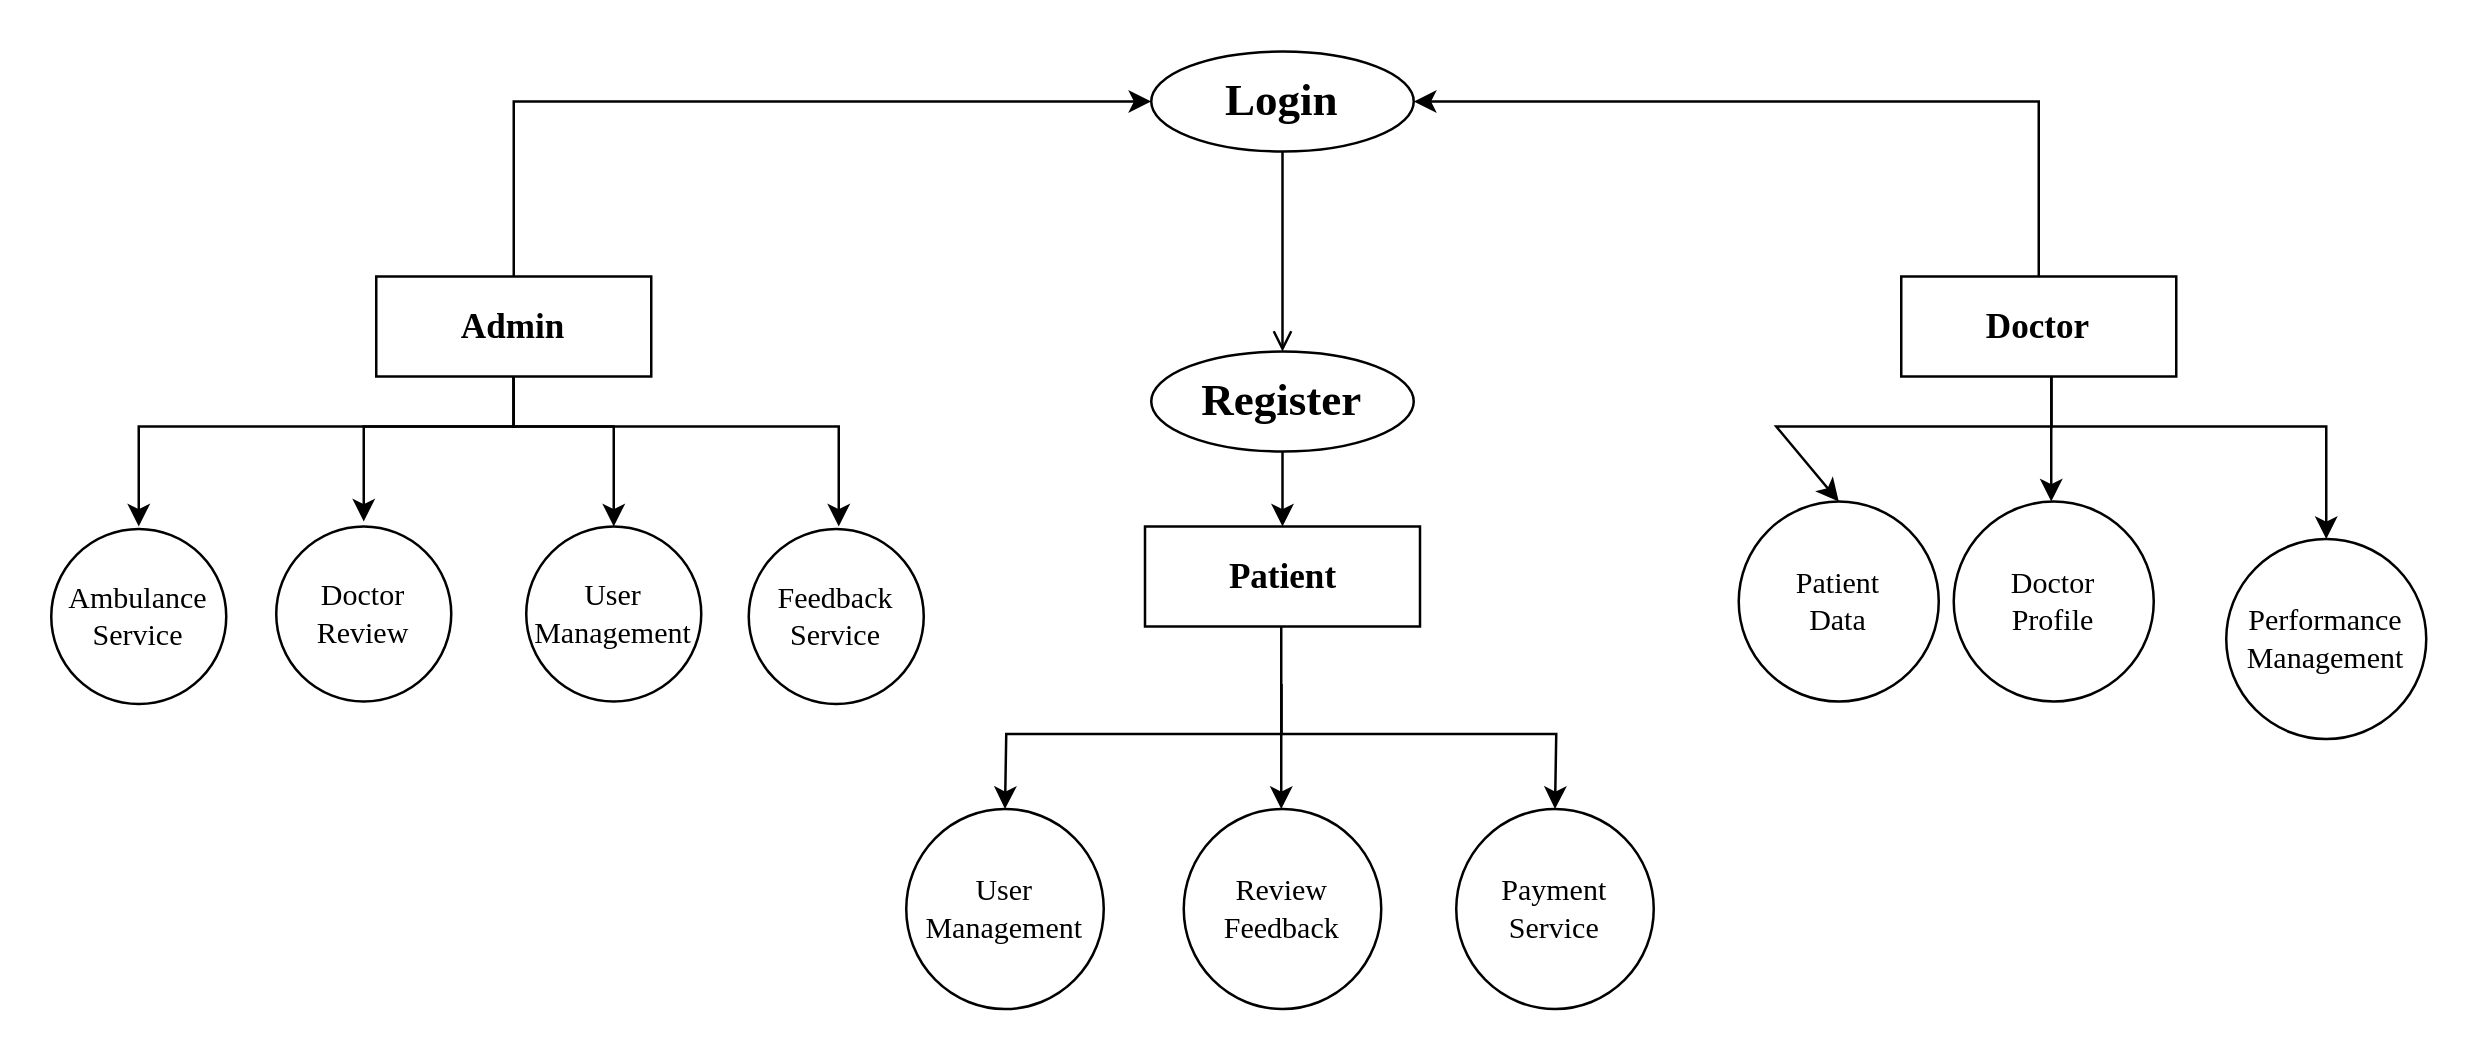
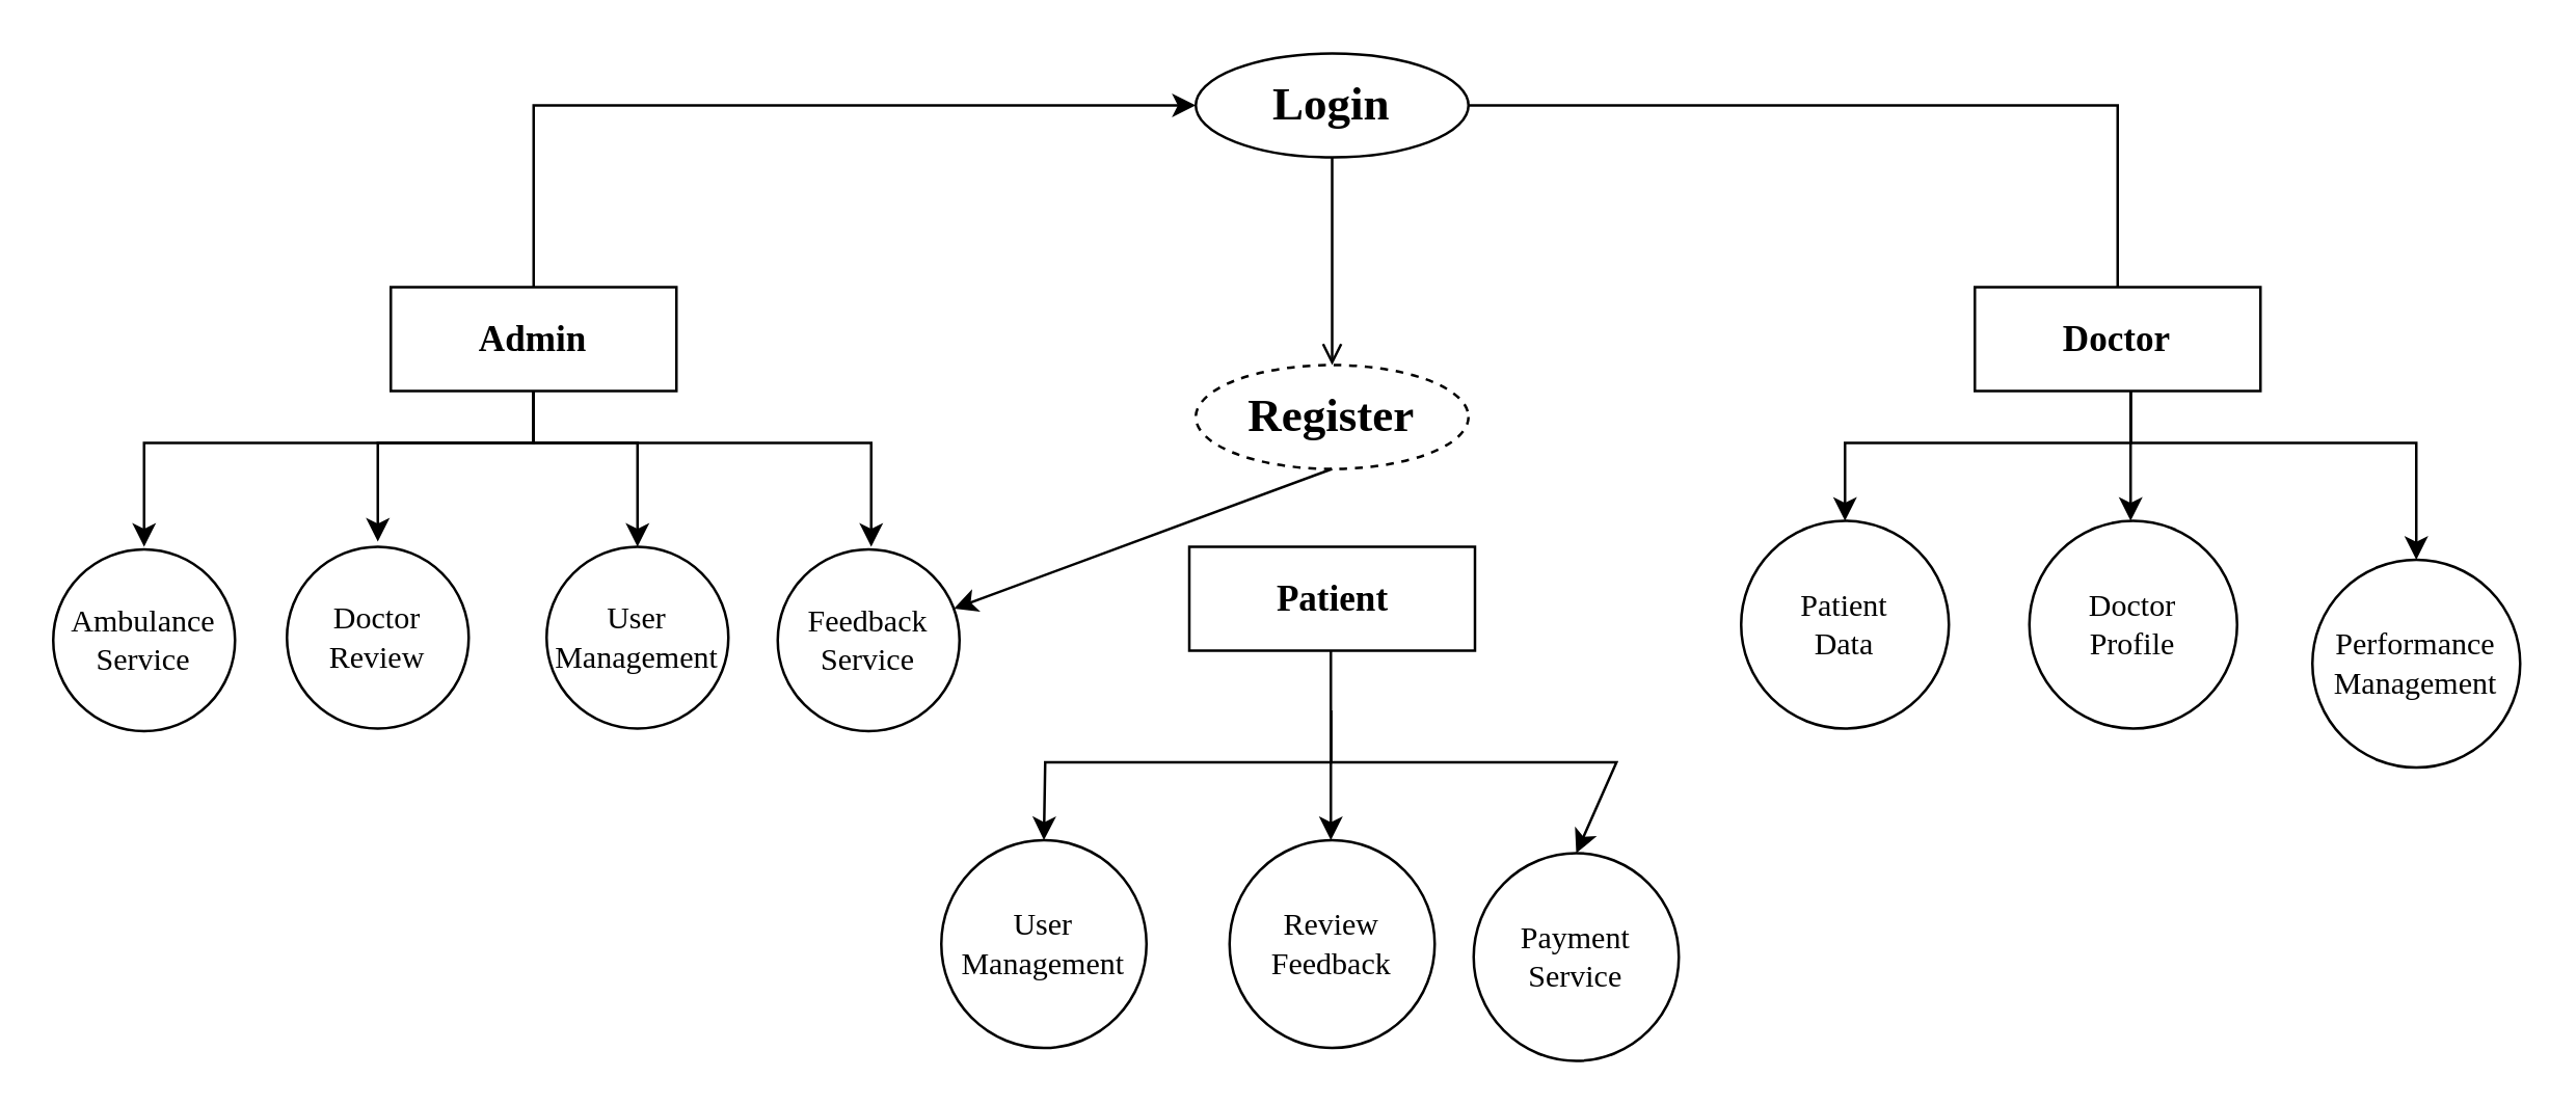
  <mxCell id="0" />
  <mxCell id="1" parent="0" />
  <mxCell id="2" value="&lt;h2&gt;&lt;font face=&quot;Garamond&quot;&gt;Login&lt;/font&gt;&lt;/h2&gt;" style="ellipse;whiteSpace=wrap;html=1;" parent="1" vertex="1"><mxGeometry x="460" y="20" width="105" height="40" as="geometry" /></mxCell>
  <mxCell id="3" value="&lt;h3&gt;&lt;font face=&quot;Garamond&quot;&gt;Admin&lt;/font&gt;&lt;/h3&gt;" style="rounded=0;whiteSpace=wrap;html=1;" parent="1" vertex="1"><mxGeometry x="150" y="110" width="110" height="40" as="geometry" /></mxCell>
  <mxCell id="4" value="&lt;h3&gt;&lt;font face=&quot;Garamond&quot;&gt;Doctor&lt;/font&gt;&lt;/h3&gt;" style="rounded=0;whiteSpace=wrap;html=1;" parent="1" vertex="1"><mxGeometry x="760" y="110" width="110" height="40" as="geometry" /></mxCell>
  <mxCell id="5" value="" style="endArrow=classic;html=1;rounded=0;exitX=0.5;exitY=0;exitDx=0;exitDy=0;entryX=0;entryY=0.5;entryDx=0;entryDy=0;" parent="1" source="3" target="2" edge="1"><mxGeometry width="50" height="50" relative="1" as="geometry"><mxPoint x="200" y="90" as="sourcePoint" /><mxPoint x="250" y="40" as="targetPoint" /><Array as="points"><mxPoint x="205" y="40" /></Array></mxGeometry></mxCell>
- <mxCell id="6" value="" style="endArrow=classic;html=1;rounded=0;exitX=0.5;exitY=0;exitDx=0;exitDy=0;entryX=1;entryY=0.5;entryDx=0;entryDy=0;" parent="1" source="4" target="2" edge="1"><mxGeometry width="50" height="50" relative="1" as="geometry"><mxPoint x="580" y="150" as="sourcePoint" /><mxPoint x="835" y="80" as="targetPoint" /><Array as="points"><mxPoint x="815" y="40" /></Array></mxGeometry></mxCell>
+ <mxCell id="6" value="" style="endArrow=none;html=1;rounded=0;exitX=0.5;exitY=0;exitDx=0;exitDy=0;entryX=1;entryY=0.5;entryDx=0;entryDy=0;" parent="1" source="4" target="2" edge="1"><mxGeometry width="50" height="50" relative="1" as="geometry"><mxPoint x="580" y="150" as="sourcePoint" /><mxPoint x="835" y="80" as="targetPoint" /><Array as="points"><mxPoint x="815" y="40" /></Array></mxGeometry></mxCell>
  <mxCell id="7" value="Doctor&lt;br&gt;Review" style="ellipse;whiteSpace=wrap;html=1;aspect=fixed;fontFamily=Garamond;" vertex="1" parent="1"><mxGeometry x="110" y="210" width="70" height="70" as="geometry" /></mxCell>
  <mxCell id="8" value="User&lt;br&gt;Management" style="ellipse;whiteSpace=wrap;html=1;aspect=fixed;fontFamily=Garamond;" vertex="1" parent="1"><mxGeometry x="210" y="210" width="70" height="70" as="geometry" /></mxCell>
  <mxCell id="9" value="" style="endArrow=classic;html=1;rounded=0;fontFamily=Garamond;entryX=0.5;entryY=0;entryDx=0;entryDy=0;exitX=0.5;exitY=1;exitDx=0;exitDy=0;" edge="1" parent="1" source="3"><mxGeometry width="50" height="50" relative="1" as="geometry"><mxPoint x="-30" y="200" as="sourcePoint" /><mxPoint x="55" y="210" as="targetPoint" /><Array as="points"><mxPoint x="205" y="170" /><mxPoint x="55" y="170" /></Array></mxGeometry></mxCell>
  <mxCell id="10" value="" style="endArrow=classic;html=1;rounded=0;fontFamily=Garamond;exitX=0.5;exitY=1;exitDx=0;exitDy=0;" edge="1" parent="1"><mxGeometry width="50" height="50" relative="1" as="geometry"><mxPoint x="205" y="150" as="sourcePoint" /><mxPoint x="145" y="208" as="targetPoint" /><Array as="points"><mxPoint x="205" y="170" /><mxPoint x="145" y="170" /></Array></mxGeometry></mxCell>
  <mxCell id="11" value="" style="endArrow=classic;html=1;rounded=0;fontFamily=Garamond;exitX=0.5;exitY=1;exitDx=0;exitDy=0;entryX=0.5;entryY=0;entryDx=0;entryDy=0;" edge="1" parent="1" target="8"><mxGeometry width="50" height="50" relative="1" as="geometry"><mxPoint x="205" y="150" as="sourcePoint" /><mxPoint x="145" y="208" as="targetPoint" /><Array as="points"><mxPoint x="205" y="170" /><mxPoint x="245" y="170" /></Array></mxGeometry></mxCell>
  <mxCell id="12" value="" style="endArrow=classic;html=1;rounded=0;fontFamily=Garamond;entryX=0.5;entryY=0;entryDx=0;entryDy=0;exitX=0.5;exitY=1;exitDx=0;exitDy=0;" edge="1" parent="1"><mxGeometry width="50" height="50" relative="1" as="geometry"><mxPoint x="205" y="150" as="sourcePoint" /><mxPoint x="335" y="210" as="targetPoint" /><Array as="points"><mxPoint x="205" y="170" /><mxPoint x="335" y="170" /></Array></mxGeometry></mxCell>
- <mxCell id="13" value="&lt;h2&gt;&lt;font face=&quot;Garamond&quot;&gt;Register&lt;/font&gt;&lt;/h2&gt;" style="ellipse;whiteSpace=wrap;html=1;" vertex="1" parent="1"><mxGeometry x="460" y="140" width="105" height="40" as="geometry" /></mxCell>
- <mxCell id="14" value="Patient&lt;br&gt;Data" style="ellipse;whiteSpace=wrap;html=1;aspect=fixed;fontFamily=Garamond;" vertex="1" parent="1"><mxGeometry x="695" y="200" width="80" height="80" as="geometry" /></mxCell>
+ <mxCell id="13" value="&lt;h2&gt;&lt;font face=&quot;Garamond&quot;&gt;Register&lt;/font&gt;&lt;/h2&gt;" style="ellipse;whiteSpace=wrap;html=1;dashed=1;" vertex="1" parent="1"><mxGeometry x="460" y="140" width="105" height="40" as="geometry" /></mxCell>
+ <mxCell id="14" value="Patient&lt;br&gt;Data" style="ellipse;whiteSpace=wrap;html=1;aspect=fixed;fontFamily=Garamond;" vertex="1" parent="1"><mxGeometry x="670" y="200" width="80" height="80" as="geometry" /></mxCell>
  <mxCell id="15" value="Doctor&lt;br&gt;Profile" style="ellipse;whiteSpace=wrap;html=1;aspect=fixed;fontFamily=Garamond;" vertex="1" parent="1"><mxGeometry x="781" y="200" width="80" height="80" as="geometry" /></mxCell>
  <mxCell id="16" value="Performance&lt;br&gt;Management" style="ellipse;whiteSpace=wrap;html=1;aspect=fixed;fontFamily=Garamond;" vertex="1" parent="1"><mxGeometry x="890" y="215" width="80" height="80" as="geometry" /></mxCell>
  <mxCell id="17" value="" style="endArrow=classic;html=1;rounded=0;fontFamily=Garamond;entryX=0.5;entryY=0;entryDx=0;entryDy=0;exitX=0.5;exitY=1;exitDx=0;exitDy=0;" edge="1" parent="1" target="16"><mxGeometry width="50" height="50" relative="1" as="geometry"><mxPoint x="820" y="150" as="sourcePoint" /><mxPoint x="950" y="210" as="targetPoint" /><Array as="points"><mxPoint x="820" y="170" /><mxPoint x="930" y="170" /></Array></mxGeometry></mxCell>
  <mxCell id="18" value="" style="endArrow=classic;html=1;rounded=0;fontFamily=Garamond;entryX=0.5;entryY=0;entryDx=0;entryDy=0;exitX=0.5;exitY=1;exitDx=0;exitDy=0;" edge="1" parent="1" target="14"><mxGeometry width="50" height="50" relative="1" as="geometry"><mxPoint x="820" y="150" as="sourcePoint" /><mxPoint x="930" y="200" as="targetPoint" /><Array as="points"><mxPoint x="820" y="170" /><mxPoint x="710" y="170" /></Array></mxGeometry></mxCell>
  <mxCell id="19" value="" style="endArrow=classic;html=1;rounded=0;fontFamily=Garamond;exitX=0.5;exitY=1;exitDx=0;exitDy=0;" edge="1" parent="1"><mxGeometry width="50" height="50" relative="1" as="geometry"><mxPoint x="820" y="150" as="sourcePoint" /><mxPoint x="820" y="200" as="targetPoint" /><Array as="points"><mxPoint x="820" y="170" /></Array></mxGeometry></mxCell>
  <mxCell id="20" value="User&lt;br&gt;Management" style="ellipse;whiteSpace=wrap;html=1;aspect=fixed;fontFamily=Garamond;" vertex="1" parent="1"><mxGeometry x="362" y="323" width="79" height="80" as="geometry" /></mxCell>
  <mxCell id="21" value="Review&lt;br&gt;Feedback" style="ellipse;whiteSpace=wrap;html=1;aspect=fixed;fontFamily=Garamond;" vertex="1" parent="1"><mxGeometry x="473" y="323" width="79" height="80" as="geometry" /></mxCell>
- <mxCell id="22" value="Payment&lt;br&gt;Service" style="ellipse;whiteSpace=wrap;html=1;aspect=fixed;fontFamily=Garamond;" vertex="1" parent="1"><mxGeometry x="582" y="323" width="79" height="80" as="geometry" /></mxCell>
+ <mxCell id="22" value="Payment&lt;br&gt;Service" style="ellipse;whiteSpace=wrap;html=1;aspect=fixed;fontFamily=Garamond;" vertex="1" parent="1"><mxGeometry x="567" y="328" width="79" height="80" as="geometry" /></mxCell>
  <mxCell id="23" value="" style="endArrow=classic;html=1;rounded=0;fontFamily=Garamond;entryX=0.5;entryY=0;entryDx=0;entryDy=0;exitX=0.5;exitY=1;exitDx=0;exitDy=0;" edge="1" parent="1" target="22"><mxGeometry width="50" height="50" relative="1" as="geometry"><mxPoint x="512" y="273" as="sourcePoint" /><mxPoint x="642" y="333" as="targetPoint" /><Array as="points"><mxPoint x="512" y="293" /><mxPoint x="622" y="293" /></Array></mxGeometry></mxCell>
  <mxCell id="24" value="" style="endArrow=classic;html=1;rounded=0;fontFamily=Garamond;entryX=0.5;entryY=0;entryDx=0;entryDy=0;exitX=0.5;exitY=1;exitDx=0;exitDy=0;" edge="1" parent="1" target="20"><mxGeometry width="50" height="50" relative="1" as="geometry"><mxPoint x="512" y="273" as="sourcePoint" /><mxPoint x="622" y="323" as="targetPoint" /><Array as="points"><mxPoint x="512" y="293" /><mxPoint x="402" y="293" /></Array></mxGeometry></mxCell>
  <mxCell id="25" value="" style="endArrow=classic;html=1;rounded=0;fontFamily=Garamond;" edge="1" parent="1"><mxGeometry width="50" height="50" relative="1" as="geometry"><mxPoint x="512" y="250" as="sourcePoint" /><mxPoint x="512" y="323" as="targetPoint" /><Array as="points"><mxPoint x="512" y="293" /></Array></mxGeometry></mxCell>
  <mxCell id="26" value="Ambulance&lt;br&gt;Service" style="ellipse;whiteSpace=wrap;html=1;aspect=fixed;fontFamily=Garamond;" vertex="1" parent="1"><mxGeometry x="20" y="211" width="70" height="70" as="geometry" /></mxCell>
  <mxCell id="27" value="Feedback&lt;br&gt;Service" style="ellipse;whiteSpace=wrap;html=1;aspect=fixed;fontFamily=Garamond;" vertex="1" parent="1"><mxGeometry x="299" y="211" width="70" height="70" as="geometry" /></mxCell>
  <mxCell id="28" value="&lt;h3&gt;&lt;font face=&quot;Garamond&quot;&gt;Patient&lt;/font&gt;&lt;/h3&gt;" style="rounded=0;whiteSpace=wrap;html=1;" vertex="1" parent="1"><mxGeometry x="457.5" y="210" width="110" height="40" as="geometry" /></mxCell>
- <mxCell id="29" value="" style="endArrow=classic;html=1;rounded=0;fontFamily=Garamond;fontColor=#000000;entryX=0.5;entryY=0;entryDx=0;entryDy=0;exitX=0.5;exitY=1;exitDx=0;exitDy=0;" edge="1" parent="1" source="13" target="28"><mxGeometry width="50" height="50" relative="1" as="geometry"><mxPoint x="490" y="250" as="sourcePoint" /><mxPoint x="540" y="200" as="targetPoint" /></mxGeometry></mxCell>
+ <mxCell id="29" value="" style="endArrow=classic;html=1;rounded=0;fontFamily=Garamond;fontColor=#000000;exitX=0.5;exitY=1;exitDx=0;exitDy=0;" edge="1" parent="1" source="13" target="27"><mxGeometry width="50" height="50" relative="1" as="geometry"><mxPoint x="490" y="250" as="sourcePoint" /><mxPoint x="540" y="200" as="targetPoint" /></mxGeometry></mxCell>
  <mxCell id="30" value="" style="endArrow=open;html=1;rounded=0;fontFamily=Garamond;fontColor=#000000;entryX=0.5;entryY=0;entryDx=0;entryDy=0;exitX=0.5;exitY=1;exitDx=0;exitDy=0;" edge="1" parent="1" source="2" target="13"><mxGeometry width="50" height="50" relative="1" as="geometry"><mxPoint x="490" y="250" as="sourcePoint" /><mxPoint x="540" y="200" as="targetPoint" /></mxGeometry></mxCell>
